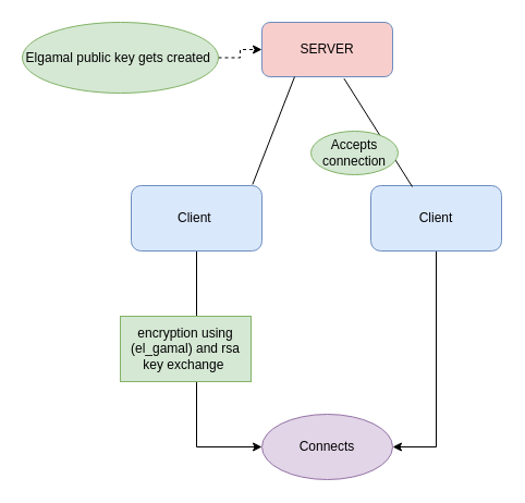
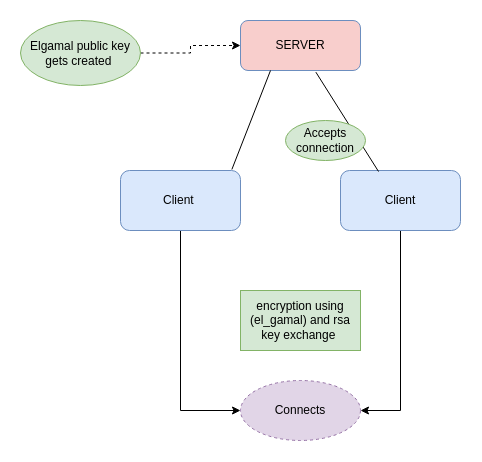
  <mxCell id="0" />
  <mxCell id="1" parent="0" />
  <mxCell id="2" value="SERVER" style="rounded=1;whiteSpace=wrap;html=1;fillColor=#f8cecc;strokeColor=#6c8ebf;" vertex="1" parent="1"><mxGeometry x="240" y="20" width="120" height="50" as="geometry" /></mxCell>
  <mxCell id="3" style="edgeStyle=orthogonalEdgeStyle;rounded=0;orthogonalLoop=1;jettySize=auto;html=1;exitX=0.5;exitY=1;exitDx=0;exitDy=0;entryX=0;entryY=0.5;entryDx=0;entryDy=0;" edge="1" parent="1" source="4" target="7"><mxGeometry relative="1" as="geometry"><mxPoint x="150" y="380" as="targetPoint" /></mxGeometry></mxCell>
  <mxCell id="4" value="Client&amp;nbsp;" style="rounded=1;whiteSpace=wrap;html=1;fillColor=#dae8fc;strokeColor=#6c8ebf;" vertex="1" parent="1"><mxGeometry x="120" y="170" width="120" height="60" as="geometry" /></mxCell>
  <mxCell id="5" value="" style="edgeStyle=orthogonalEdgeStyle;rounded=0;orthogonalLoop=1;jettySize=auto;html=1;entryX=1;entryY=0.5;entryDx=0;entryDy=0;" edge="1" parent="1" source="6" target="7"><mxGeometry relative="1" as="geometry"><mxPoint x="440" y="310" as="targetPoint" /></mxGeometry></mxCell>
  <mxCell id="6" value="Client" style="rounded=1;whiteSpace=wrap;html=1;fillColor=#dae8fc;strokeColor=#6c8ebf;" vertex="1" parent="1"><mxGeometry x="340" y="170" width="120" height="60" as="geometry" /></mxCell>
- <mxCell id="7" value="Connects" style="ellipse;whiteSpace=wrap;html=1;fillColor=#e1d5e7;strokeColor=#9673a6;" vertex="1" parent="1"><mxGeometry x="240" y="380" width="120" height="60" as="geometry" /></mxCell>
- <mxCell id="8" value="encryption using (el_gamal) and rsa key exchange&amp;nbsp;" style="rounded=0;whiteSpace=wrap;html=1;fillColor=#d5e8d4;strokeColor=#82b366;" vertex="1" parent="1"><mxGeometry x="110" y="290" width="120" height="60" as="geometry" /></mxCell>
+ <mxCell id="7" value="Connects" style="ellipse;whiteSpace=wrap;html=1;fillColor=#e1d5e7;strokeColor=#9673a6;dashed=1;" vertex="1" parent="1"><mxGeometry x="240" y="380" width="120" height="60" as="geometry" /></mxCell>
+ <mxCell id="8" value="encryption using (el_gamal) and rsa key exchange&amp;nbsp;" style="rounded=0;whiteSpace=wrap;html=1;fillColor=#d5e8d4;strokeColor=#82b366;" vertex="1" parent="1"><mxGeometry x="240" y="290" width="120" height="60" as="geometry" /></mxCell>
  <mxCell id="9" value="" style="edgeStyle=orthogonalEdgeStyle;rounded=0;orthogonalLoop=1;jettySize=auto;html=1;dashed=1;" edge="1" parent="1" source="10" target="2"><mxGeometry relative="1" as="geometry" /></mxCell>
- <mxCell id="10" value="Elgamal public key gets created&amp;nbsp;" style="ellipse;whiteSpace=wrap;html=1;fillColor=#d5e8d4;strokeColor=#82b366;" vertex="1" parent="1"><mxGeometry x="20" y="20" width="180" height="65" as="geometry" /></mxCell>
+ <mxCell id="10" value="Elgamal public key gets created&amp;nbsp;" style="ellipse;whiteSpace=wrap;html=1;fillColor=#d5e8d4;strokeColor=#82b366;" vertex="1" parent="1"><mxGeometry x="20" y="20" width="120" height="65" as="geometry" /></mxCell>
  <mxCell id="11" value="" style="endArrow=none;html=1;rounded=0;exitX=0.928;exitY=-0.017;exitDx=0;exitDy=0;exitPerimeter=0;entryX=0.25;entryY=1;entryDx=0;entryDy=0;" edge="1" parent="1" source="4" target="2"><mxGeometry width="50" height="50" relative="1" as="geometry"><mxPoint x="250" y="140" as="sourcePoint" /><mxPoint x="300" y="90" as="targetPoint" /></mxGeometry></mxCell>
  <mxCell id="12" value="" style="endArrow=none;html=1;rounded=0;exitX=0.317;exitY=0.017;exitDx=0;exitDy=0;exitPerimeter=0;entryX=0.628;entryY=1.033;entryDx=0;entryDy=0;entryPerimeter=0;" edge="1" parent="1" source="6" target="2"><mxGeometry width="50" height="50" relative="1" as="geometry"><mxPoint x="270" y="130" as="sourcePoint" /><mxPoint x="340" y="70" as="targetPoint" /></mxGeometry></mxCell>
  <mxCell id="13" value="Accepts connection" style="ellipse;whiteSpace=wrap;html=1;fillColor=#d5e8d4;strokeColor=#82b366;" vertex="1" parent="1"><mxGeometry x="285" y="120" width="80" height="40" as="geometry" /></mxCell>
